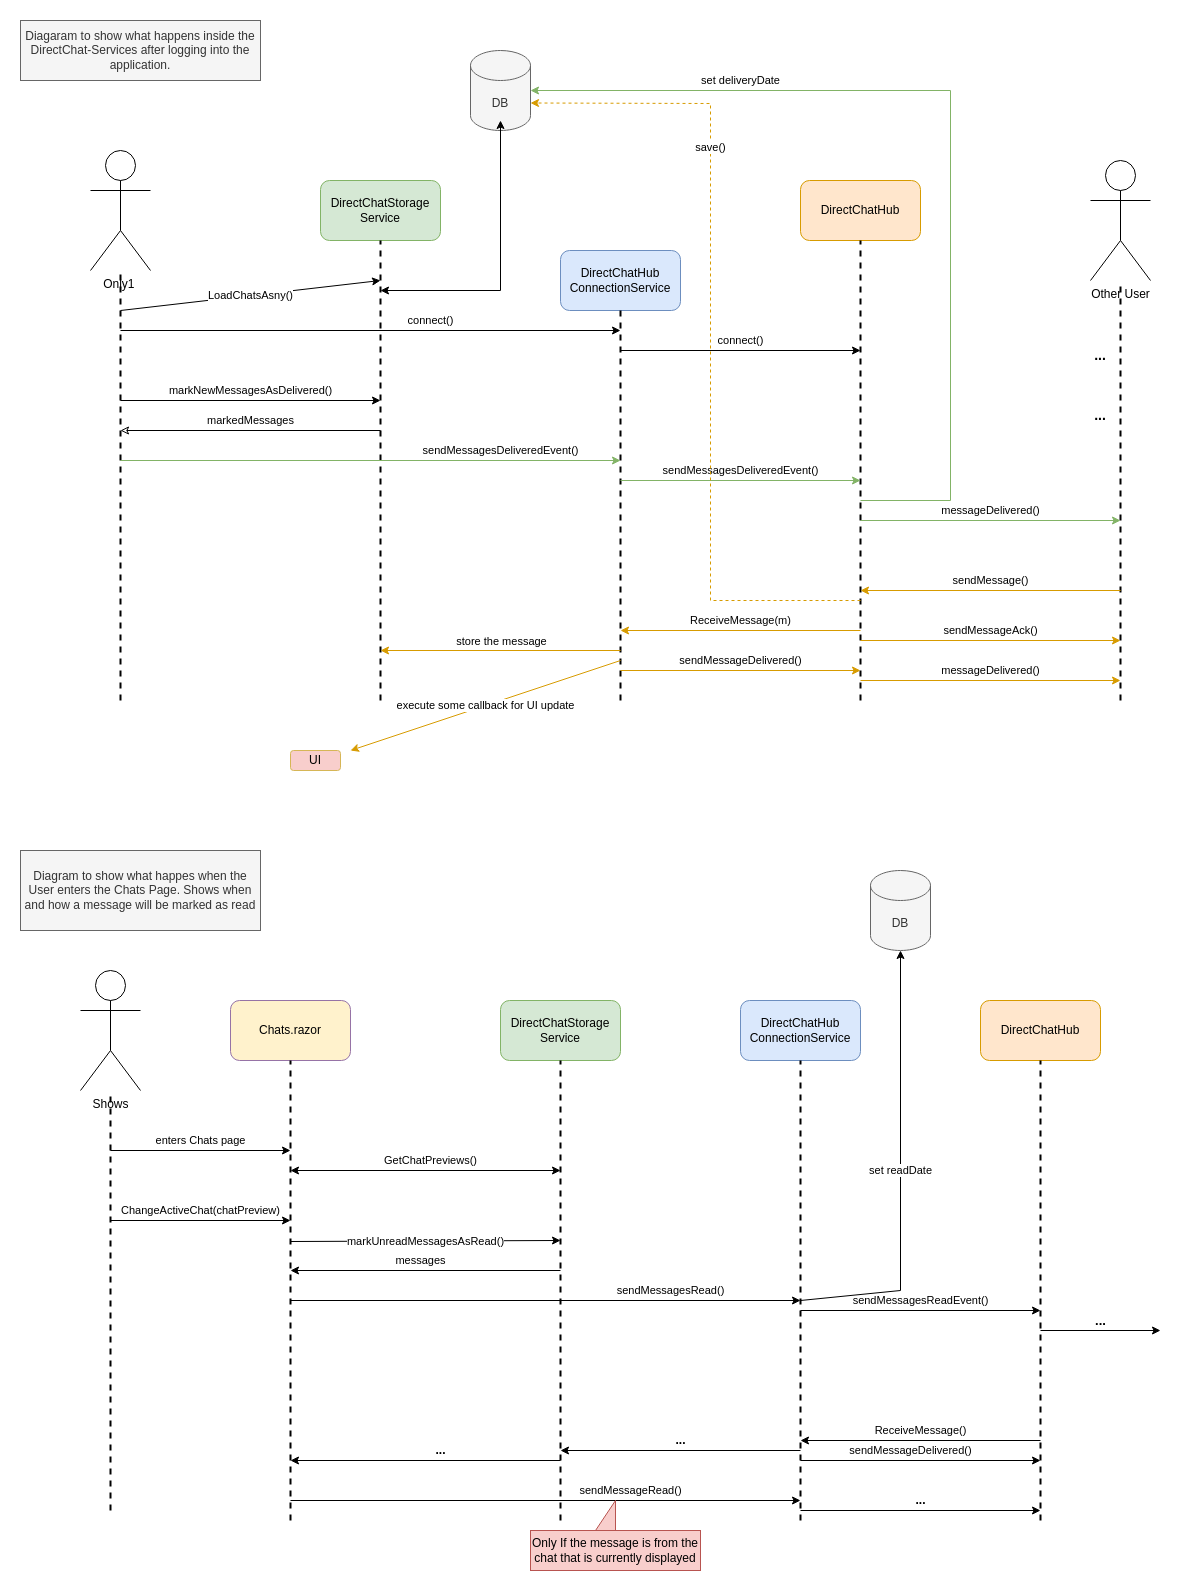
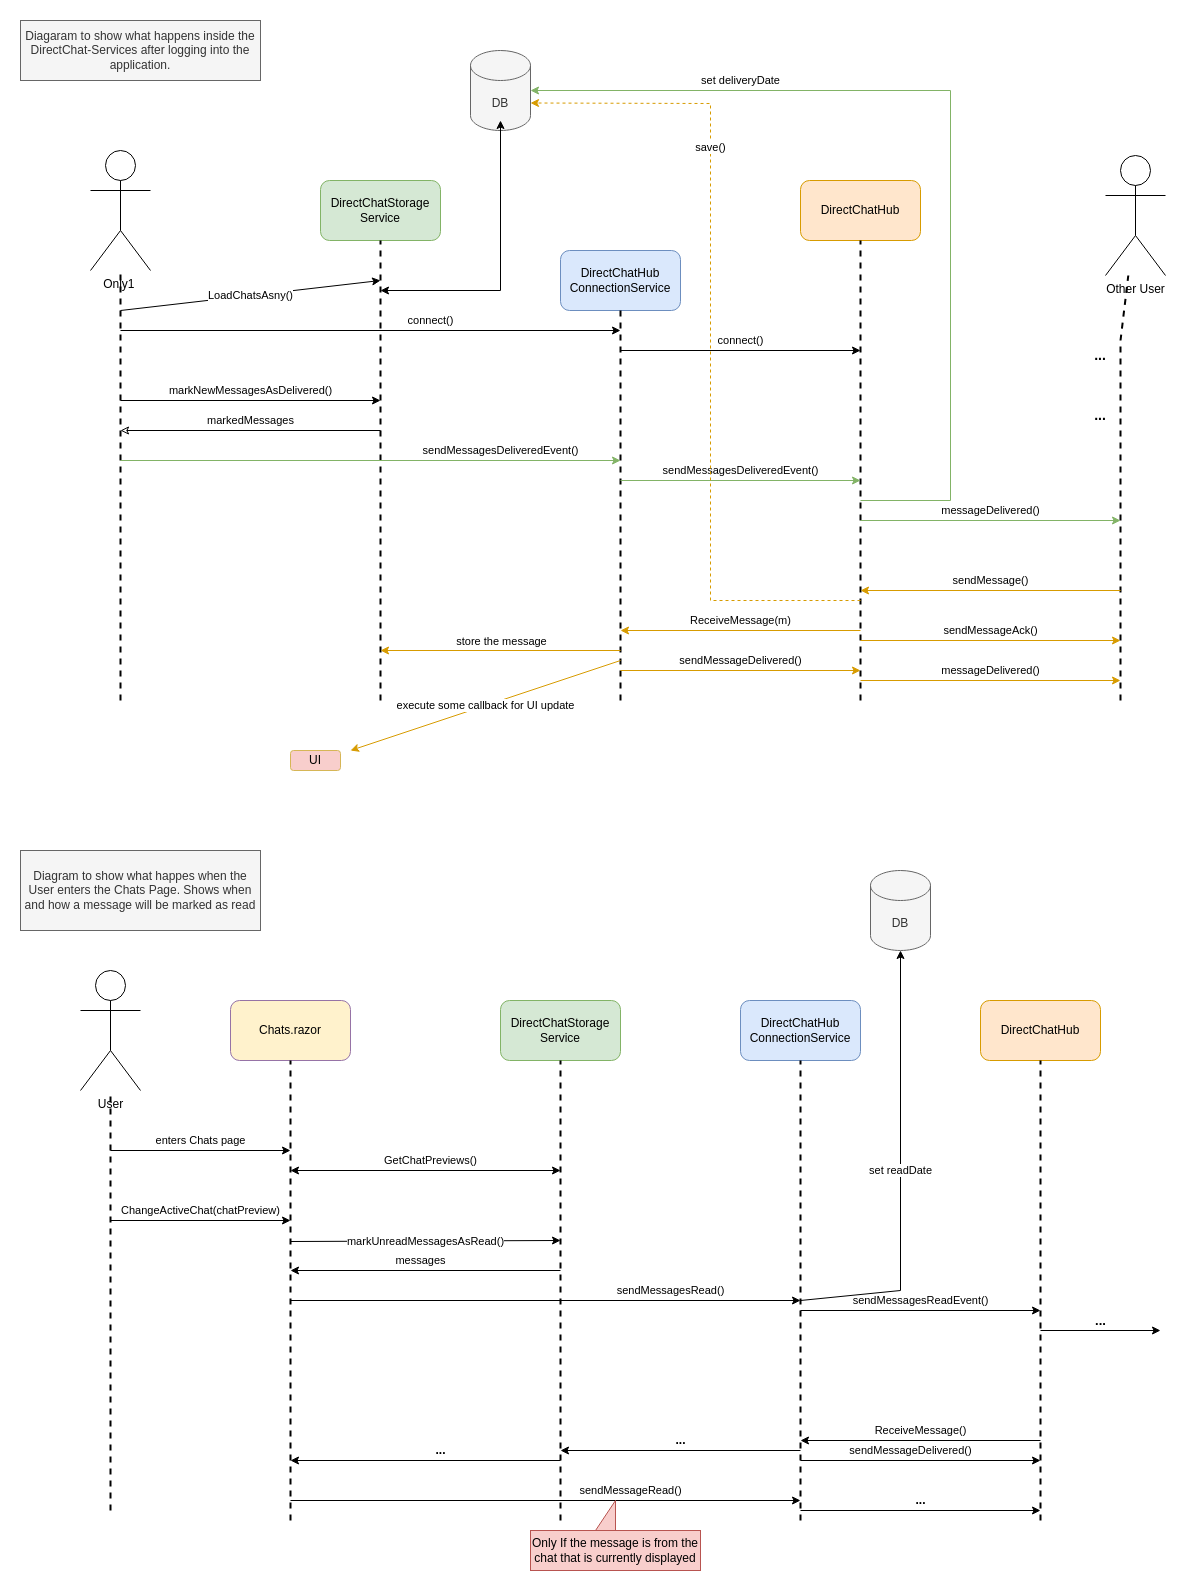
  <mxCell id="0" />
  <mxCell id="1" parent="0" />
  <mxCell id="2" value="DirectChatHub" style="rounded=1;whiteSpace=wrap;html=1;fillColor=#ffe6cc;strokeColor=#d79b00;" vertex="1" parent="1"><mxGeometry x="800" y="180" width="120" height="60" as="geometry" /></mxCell>
  <mxCell id="3" value="DirectChatHub&lt;div&gt;ConnectionService&lt;/div&gt;" style="rounded=1;whiteSpace=wrap;html=1;fillColor=#dae8fc;strokeColor=#6c8ebf;" vertex="1" parent="1"><mxGeometry x="560" y="250" width="120" height="60" as="geometry" /></mxCell>
  <mxCell id="4" value="" style="endArrow=none;html=1;rounded=0;entryX=0.5;entryY=1;entryDx=0;entryDy=0;dashed=1;strokeWidth=2;" edge="1" parent="1" target="3"><mxGeometry width="50" height="50" relative="1" as="geometry"><mxPoint x="620" y="700" as="sourcePoint" /><mxPoint x="960" y="330" as="targetPoint" /></mxGeometry></mxCell>
  <mxCell id="5" value="" style="endArrow=none;html=1;rounded=0;entryX=0.5;entryY=1;entryDx=0;entryDy=0;dashed=1;strokeWidth=2;" edge="1" parent="1" target="2"><mxGeometry width="50" height="50" relative="1" as="geometry"><mxPoint x="860" y="700" as="sourcePoint" /><mxPoint x="900" y="340" as="targetPoint" /></mxGeometry></mxCell>
  <mxCell id="6" value="DirectChatStorage&lt;div&gt;Service&lt;/div&gt;" style="rounded=1;whiteSpace=wrap;html=1;fillColor=#d5e8d4;strokeColor=#82b366;" vertex="1" parent="1"><mxGeometry x="320" y="180" width="120" height="60" as="geometry" /></mxCell>
  <mxCell id="7" value="" style="endArrow=none;html=1;rounded=0;entryX=0.5;entryY=1;entryDx=0;entryDy=0;dashed=1;strokeWidth=2;" edge="1" parent="1" target="6"><mxGeometry width="50" height="50" relative="1" as="geometry"><mxPoint x="380" y="700" as="sourcePoint" /><mxPoint x="330" y="450" as="targetPoint" /></mxGeometry></mxCell>
  <mxCell id="8" value="Only1&amp;nbsp;" style="shape=umlActor;verticalLabelPosition=bottom;verticalAlign=top;html=1;outlineConnect=0;" vertex="1" parent="1"><mxGeometry x="90" y="150" width="60" height="120" as="geometry" /></mxCell>
  <mxCell id="9" value="DB" style="shape=cylinder3;whiteSpace=wrap;html=1;boundedLbl=1;backgroundOutline=1;size=15;fillColor=#f5f5f5;fontColor=#333333;strokeColor=#666666;" vertex="1" parent="1"><mxGeometry x="470" y="50" width="60" height="80" as="geometry" /></mxCell>
  <mxCell id="10" value="" style="endArrow=classic;startArrow=classic;html=1;rounded=0;entryX=0.5;entryY=1;entryDx=0;entryDy=0;entryPerimeter=0;" edge="1" parent="1"><mxGeometry width="50" height="50" relative="1" as="geometry"><mxPoint x="380" y="290" as="sourcePoint" /><mxPoint x="500" y="120" as="targetPoint" /><Array as="points"><mxPoint x="500" y="290" /></Array></mxGeometry></mxCell>
  <mxCell id="11" value="LoadChatsAsny()" style="endArrow=classic;html=1;rounded=0;" edge="1" parent="1"><mxGeometry width="50" height="50" relative="1" as="geometry"><mxPoint x="120" y="310" as="sourcePoint" /><mxPoint x="380" y="280" as="targetPoint" /></mxGeometry></mxCell>
  <mxCell id="12" value="" style="endArrow=none;html=1;rounded=0;dashed=1;strokeWidth=2;" edge="1" parent="1" target="8"><mxGeometry width="50" height="50" relative="1" as="geometry"><mxPoint x="120" y="700" as="sourcePoint" /><mxPoint x="130" y="374" as="targetPoint" /></mxGeometry></mxCell>
  <mxCell id="13" value="connect()" style="endArrow=classic;html=1;rounded=0;" edge="1" parent="1"><mxGeometry x="0.24" y="10" width="50" height="50" relative="1" as="geometry"><mxPoint x="120" y="330" as="sourcePoint" /><mxPoint x="620" y="330" as="targetPoint" /><mxPoint as="offset" /></mxGeometry></mxCell>
  <mxCell id="14" value="connect()" style="endArrow=classic;html=1;rounded=0;" edge="1" parent="1"><mxGeometry y="10" width="50" height="50" relative="1" as="geometry"><mxPoint x="620" y="350" as="sourcePoint" /><mxPoint x="860" y="350" as="targetPoint" /><mxPoint as="offset" /></mxGeometry></mxCell>
  <mxCell id="15" value="markNewMessagesAsDelivered()" style="endArrow=classic;html=1;rounded=0;" edge="1" parent="1"><mxGeometry y="10" width="50" height="50" relative="1" as="geometry"><mxPoint x="120" y="400" as="sourcePoint" /><mxPoint x="380" y="400" as="targetPoint" /><mxPoint as="offset" /></mxGeometry></mxCell>
  <mxCell id="16" value="markedMessages" style="endArrow=none;startArrow=classic;html=1;rounded=0;startFill=0;" edge="1" parent="1"><mxGeometry y="10" width="50" height="50" relative="1" as="geometry"><mxPoint x="120" y="430" as="sourcePoint" /><mxPoint x="380" y="430" as="targetPoint" /><mxPoint as="offset" /></mxGeometry></mxCell>
  <mxCell id="17" value="sendMessagesDeliveredEvent()" style="endArrow=classic;html=1;rounded=0;fillColor=#d5e8d4;strokeColor=#82b366;" edge="1" parent="1"><mxGeometry x="0.52" y="10" width="50" height="50" relative="1" as="geometry"><mxPoint x="120" y="460" as="sourcePoint" /><mxPoint x="620" y="460" as="targetPoint" /><mxPoint as="offset" /></mxGeometry></mxCell>
  <mxCell id="18" value="sendMessagesDeliveredEvent()" style="endArrow=classic;html=1;rounded=0;fillColor=#d5e8d4;strokeColor=#82b366;" edge="1" parent="1"><mxGeometry y="10" width="50" height="50" relative="1" as="geometry"><mxPoint x="620" y="480" as="sourcePoint" /><mxPoint x="860" y="480" as="targetPoint" /><mxPoint as="offset" /></mxGeometry></mxCell>
- <mxCell id="19" value="Other User" style="shape=umlActor;verticalLabelPosition=bottom;verticalAlign=top;html=1;outlineConnect=0;" vertex="1" parent="1"><mxGeometry x="1090" y="160" width="60" height="120" as="geometry" /></mxCell>
+ <mxCell id="19" value="Other User" style="shape=umlActor;verticalLabelPosition=bottom;verticalAlign=top;html=1;outlineConnect=0;" vertex="1" parent="1"><mxGeometry x="1105" y="155" width="60" height="120" as="geometry" /></mxCell>
  <mxCell id="20" value="set deliveryDate" style="endArrow=classic;html=1;rounded=0;entryX=1;entryY=0.5;entryDx=0;entryDy=0;entryPerimeter=0;fillColor=#d5e8d4;strokeColor=#82b366;" edge="1" parent="1" target="9"><mxGeometry x="0.543" y="-10" width="50" height="50" relative="1" as="geometry"><mxPoint x="860" y="500" as="sourcePoint" /><mxPoint x="580" y="440" as="targetPoint" /><Array as="points"><mxPoint x="950" y="500" /><mxPoint x="950" y="90" /></Array><mxPoint as="offset" /></mxGeometry></mxCell>
  <mxCell id="21" value="" style="endArrow=none;dashed=1;html=1;rounded=0;strokeWidth=2;" edge="1" parent="1" target="19"><mxGeometry width="50" height="50" relative="1" as="geometry"><mxPoint x="1120" y="700" as="sourcePoint" /><mxPoint x="580" y="410" as="targetPoint" /><Array as="points"><mxPoint x="1120" y="340" /></Array></mxGeometry></mxCell>
  <mxCell id="22" value="messageDelivered()" style="endArrow=classic;html=1;rounded=0;fillColor=#d5e8d4;strokeColor=#82b366;" edge="1" parent="1"><mxGeometry y="10" width="50" height="50" relative="1" as="geometry"><mxPoint x="860" y="520" as="sourcePoint" /><mxPoint x="1120" y="520" as="targetPoint" /><mxPoint as="offset" /></mxGeometry></mxCell>
  <mxCell id="23" value="DirectChatHub" style="rounded=1;whiteSpace=wrap;html=1;fillColor=#ffe6cc;strokeColor=#d79b00;" vertex="1" parent="1"><mxGeometry x="980" y="1000" width="120" height="60" as="geometry" /></mxCell>
  <mxCell id="24" value="DirectChatHub&lt;div&gt;ConnectionService&lt;/div&gt;" style="rounded=1;whiteSpace=wrap;html=1;fillColor=#dae8fc;strokeColor=#6c8ebf;" vertex="1" parent="1"><mxGeometry x="740" y="1000" width="120" height="60" as="geometry" /></mxCell>
  <mxCell id="25" value="" style="endArrow=none;html=1;rounded=0;entryX=0.5;entryY=1;entryDx=0;entryDy=0;dashed=1;strokeWidth=2;" edge="1" parent="1" target="24"><mxGeometry width="50" height="50" relative="1" as="geometry"><mxPoint x="800" y="1520" as="sourcePoint" /><mxPoint x="1140" y="1150" as="targetPoint" /></mxGeometry></mxCell>
  <mxCell id="26" value="" style="endArrow=none;html=1;rounded=0;entryX=0.5;entryY=1;entryDx=0;entryDy=0;dashed=1;strokeWidth=2;" edge="1" parent="1" target="23"><mxGeometry width="50" height="50" relative="1" as="geometry"><mxPoint x="1040" y="1520" as="sourcePoint" /><mxPoint x="1080" y="1160" as="targetPoint" /></mxGeometry></mxCell>
  <mxCell id="27" value="DirectChatStorage&lt;div&gt;Service&lt;/div&gt;" style="rounded=1;whiteSpace=wrap;html=1;fillColor=#d5e8d4;strokeColor=#82b366;" vertex="1" parent="1"><mxGeometry x="500" y="1000" width="120" height="60" as="geometry" /></mxCell>
  <mxCell id="28" value="" style="endArrow=none;html=1;rounded=0;entryX=0.5;entryY=1;entryDx=0;entryDy=0;dashed=1;strokeWidth=2;" edge="1" parent="1" target="27"><mxGeometry width="50" height="50" relative="1" as="geometry"><mxPoint x="560" y="1520" as="sourcePoint" /><mxPoint x="510" y="1270" as="targetPoint" /></mxGeometry></mxCell>
- <mxCell id="29" value="Shows" style="shape=umlActor;verticalLabelPosition=bottom;verticalAlign=top;html=1;outlineConnect=0;" vertex="1" parent="1"><mxGeometry x="80" y="970" width="60" height="120" as="geometry" /></mxCell>
+ <mxCell id="29" value="User" style="shape=umlActor;verticalLabelPosition=bottom;verticalAlign=top;html=1;outlineConnect=0;" vertex="1" parent="1"><mxGeometry x="80" y="970" width="60" height="120" as="geometry" /></mxCell>
  <mxCell id="30" value="DB" style="shape=cylinder3;whiteSpace=wrap;html=1;boundedLbl=1;backgroundOutline=1;size=15;fillColor=#f5f5f5;fontColor=#333333;strokeColor=#666666;" vertex="1" parent="1"><mxGeometry x="870" y="870" width="60" height="80" as="geometry" /></mxCell>
  <mxCell id="31" value="" style="endArrow=none;html=1;rounded=0;dashed=1;strokeWidth=2;" edge="1" parent="1" target="29"><mxGeometry width="50" height="50" relative="1" as="geometry"><mxPoint x="110" y="1510" as="sourcePoint" /><mxPoint x="120" y="1184" as="targetPoint" /></mxGeometry></mxCell>
  <mxCell id="32" value="ReceiveMessage(m)" style="endArrow=classic;html=1;rounded=0;fillColor=#ffe6cc;strokeColor=#d79b00;" edge="1" parent="1"><mxGeometry y="-10" width="50" height="50" relative="1" as="geometry"><mxPoint x="860" y="630" as="sourcePoint" /><mxPoint x="620" y="630" as="targetPoint" /><mxPoint as="offset" /></mxGeometry></mxCell>
  <mxCell id="33" value="sendMessageDelivered()" style="endArrow=classic;html=1;rounded=0;fillColor=#ffe6cc;strokeColor=#d79b00;" edge="1" parent="1"><mxGeometry y="10" width="50" height="50" relative="1" as="geometry"><mxPoint x="620" y="670" as="sourcePoint" /><mxPoint x="860" y="670" as="targetPoint" /><mxPoint as="offset" /></mxGeometry></mxCell>
  <mxCell id="34" value="messageDelivered()" style="endArrow=classic;html=1;rounded=0;fillColor=#ffe6cc;strokeColor=#d79b00;" edge="1" parent="1"><mxGeometry y="10" width="50" height="50" relative="1" as="geometry"><mxPoint x="860" y="680" as="sourcePoint" /><mxPoint x="1120" y="680" as="targetPoint" /><mxPoint as="offset" /></mxGeometry></mxCell>
  <mxCell id="35" value="" style="endArrow=classic;html=1;rounded=0;fillColor=#ffe6cc;strokeColor=#d79b00;" edge="1" parent="1"><mxGeometry width="50" height="50" relative="1" as="geometry"><mxPoint x="620" y="650" as="sourcePoint" /><mxPoint x="380" y="650" as="targetPoint" /></mxGeometry></mxCell>
  <mxCell id="36" value="store the message" style="edgeLabel;html=1;align=center;verticalAlign=middle;resizable=0;points=[];" vertex="1" connectable="0" parent="35"><mxGeometry x="0.125" y="-3" relative="1" as="geometry"><mxPoint x="15" y="-7" as="offset" /></mxGeometry></mxCell>
  <mxCell id="37" value="execute some callback for UI update" style="endArrow=classic;html=1;rounded=0;fillColor=#ffe6cc;strokeColor=#d79b00;" edge="1" parent="1"><mxGeometry width="50" height="50" relative="1" as="geometry"><mxPoint x="620" y="660" as="sourcePoint" /><mxPoint x="350" y="750" as="targetPoint" /></mxGeometry></mxCell>
  <mxCell id="38" value="UI" style="rounded=1;whiteSpace=wrap;html=1;fillColor=#f8cecc;strokeColor=#d6b656;" vertex="1" parent="1"><mxGeometry x="290" y="750" width="50" height="20" as="geometry" /></mxCell>
  <mxCell id="39" value="Diagaram to show what happens inside the DirectChat-Services after logging into the application." style="text;html=1;align=center;verticalAlign=middle;whiteSpace=wrap;rounded=0;fillColor=#f5f5f5;strokeColor=#666666;fontColor=#333333;" vertex="1" parent="1"><mxGeometry x="20" y="20" width="240" height="60" as="geometry" /></mxCell>
  <mxCell id="40" value="sendMessage()" style="endArrow=classic;html=1;rounded=0;fillColor=#ffe6cc;strokeColor=#d79b00;" edge="1" parent="1"><mxGeometry y="-10" width="50" height="50" relative="1" as="geometry"><mxPoint x="1120" y="590" as="sourcePoint" /><mxPoint x="860" y="590" as="targetPoint" /><mxPoint as="offset" /></mxGeometry></mxCell>
  <mxCell id="41" value="save()" style="endArrow=classic;html=1;rounded=0;entryX=1;entryY=0;entryDx=0;entryDy=52.5;entryPerimeter=0;dashed=1;fillColor=#ffe6cc;strokeColor=#d79b00;" edge="1" parent="1" target="9"><mxGeometry x="0.458" width="50" height="50" relative="1" as="geometry"><mxPoint x="860" y="600" as="sourcePoint" /><mxPoint x="630" y="340" as="targetPoint" /><Array as="points"><mxPoint x="710" y="600" /><mxPoint x="710" y="103" /></Array><mxPoint as="offset" /></mxGeometry></mxCell>
  <mxCell id="42" value="sendMessageAck()" style="endArrow=classic;html=1;rounded=0;fillColor=#ffe6cc;strokeColor=#d79b00;" edge="1" parent="1"><mxGeometry y="10" width="50" height="50" relative="1" as="geometry"><mxPoint x="860" y="640" as="sourcePoint" /><mxPoint x="1120" y="640" as="targetPoint" /><mxPoint as="offset" /></mxGeometry></mxCell>
  <mxCell id="43" value="..." style="text;html=1;align=center;verticalAlign=middle;whiteSpace=wrap;rounded=0;strokeWidth=2;fontSize=14;fontStyle=1" vertex="1" parent="1"><mxGeometry x="1070" y="340" width="60" height="30" as="geometry" /></mxCell>
  <mxCell id="44" value="..." style="text;html=1;align=center;verticalAlign=middle;whiteSpace=wrap;rounded=0;fontSize=14;fontStyle=1" vertex="1" parent="1"><mxGeometry x="1070" y="400" width="60" height="30" as="geometry" /></mxCell>
  <mxCell id="45" value="Chats.razor" style="rounded=1;whiteSpace=wrap;html=1;fillColor=#fff2cc;strokeColor=#9673a6;" vertex="1" parent="1"><mxGeometry x="230" y="1000" width="120" height="60" as="geometry" /></mxCell>
  <mxCell id="46" value="" style="endArrow=none;dashed=1;html=1;strokeWidth=2;rounded=0;entryX=0.5;entryY=1;entryDx=0;entryDy=0;" edge="1" parent="1" target="45"><mxGeometry width="50" height="50" relative="1" as="geometry"><mxPoint x="290" y="1520" as="sourcePoint" /><mxPoint x="630" y="1180" as="targetPoint" /></mxGeometry></mxCell>
  <mxCell id="47" value="enters Chats page" style="endArrow=classic;html=1;rounded=0;" edge="1" parent="1"><mxGeometry y="10" width="50" height="50" relative="1" as="geometry"><mxPoint x="110" y="1150" as="sourcePoint" /><mxPoint x="290" y="1150" as="targetPoint" /><mxPoint as="offset" /></mxGeometry></mxCell>
  <mxCell id="48" value="GetChatPreviews()" style="endArrow=classic;startArrow=classic;html=1;rounded=0;" edge="1" parent="1"><mxGeometry x="0.037" y="10" width="50" height="50" relative="1" as="geometry"><mxPoint x="290" y="1170" as="sourcePoint" /><mxPoint x="560" y="1170" as="targetPoint" /><mxPoint as="offset" /></mxGeometry></mxCell>
  <mxCell id="49" value="ChangeActiveChat(chatPreview)" style="endArrow=classic;html=1;rounded=0;" edge="1" parent="1"><mxGeometry y="10" width="50" height="50" relative="1" as="geometry"><mxPoint x="110" y="1220" as="sourcePoint" /><mxPoint x="290" y="1220" as="targetPoint" /><mxPoint as="offset" /></mxGeometry></mxCell>
  <mxCell id="50" value="messages" style="endArrow=classic;html=1;rounded=0;" edge="1" parent="1"><mxGeometry x="0.037" y="-10" width="50" height="50" relative="1" as="geometry"><mxPoint x="560" y="1270" as="sourcePoint" /><mxPoint x="290" y="1270" as="targetPoint" /><mxPoint as="offset" /></mxGeometry></mxCell>
  <mxCell id="51" value="markUnreadMessagesAsRead()" style="endArrow=classic;html=1;rounded=0;" edge="1" parent="1"><mxGeometry width="50" height="50" relative="1" as="geometry"><mxPoint x="290" y="1241" as="sourcePoint" /><mxPoint x="560" y="1240" as="targetPoint" /></mxGeometry></mxCell>
  <mxCell id="52" value="sendMessagesRead()" style="endArrow=classic;html=1;rounded=0;" edge="1" parent="1"><mxGeometry x="0.49" y="10" width="50" height="50" relative="1" as="geometry"><mxPoint x="290" y="1300" as="sourcePoint" /><mxPoint x="800" y="1300" as="targetPoint" /><mxPoint as="offset" /></mxGeometry></mxCell>
  <mxCell id="53" value="sendMessagesReadEvent()" style="endArrow=classic;html=1;rounded=0;" edge="1" parent="1"><mxGeometry y="10" width="50" height="50" relative="1" as="geometry"><mxPoint x="800" y="1310" as="sourcePoint" /><mxPoint x="1040" y="1310" as="targetPoint" /><mxPoint as="offset" /></mxGeometry></mxCell>
  <mxCell id="54" value="..." style="endArrow=classic;html=1;rounded=0;fontSize=13;fontStyle=1" edge="1" parent="1"><mxGeometry y="10" width="50" height="50" relative="1" as="geometry"><mxPoint x="1040" y="1330" as="sourcePoint" /><mxPoint x="1160" y="1330" as="targetPoint" /><mxPoint as="offset" /></mxGeometry></mxCell>
  <mxCell id="55" value="set readDate" style="endArrow=classic;html=1;rounded=0;entryX=0.5;entryY=1;entryDx=0;entryDy=0;entryPerimeter=0;" edge="1" parent="1" target="30"><mxGeometry width="50" height="50" relative="1" as="geometry"><mxPoint x="800" y="1300" as="sourcePoint" /><mxPoint x="630" y="1180" as="targetPoint" /><Array as="points"><mxPoint x="900" y="1290" /></Array></mxGeometry></mxCell>
  <mxCell id="56" value="ReceiveMessage()" style="endArrow=classic;html=1;rounded=0;" edge="1" parent="1"><mxGeometry y="-10" width="50" height="50" relative="1" as="geometry"><mxPoint x="1040" y="1440" as="sourcePoint" /><mxPoint x="800" y="1440" as="targetPoint" /><mxPoint as="offset" /></mxGeometry></mxCell>
  <mxCell id="57" value="..." style="endArrow=classic;html=1;rounded=0;fontSize=12;fontStyle=1" edge="1" parent="1"><mxGeometry y="-10" width="50" height="50" relative="1" as="geometry"><mxPoint x="800" y="1450" as="sourcePoint" /><mxPoint x="560" y="1450" as="targetPoint" /><mxPoint as="offset" /></mxGeometry></mxCell>
  <mxCell id="58" value="..." style="endArrow=classic;html=1;rounded=0;fontSize=12;fontStyle=1" edge="1" parent="1"><mxGeometry x="-0.111" y="-10" width="50" height="50" relative="1" as="geometry"><mxPoint x="560" y="1460" as="sourcePoint" /><mxPoint x="290" y="1460" as="targetPoint" /><mxPoint as="offset" /></mxGeometry></mxCell>
  <mxCell id="59" value="sendMessageDelivered()" style="endArrow=classic;html=1;rounded=0;" edge="1" parent="1"><mxGeometry x="-0.083" y="10" width="50" height="50" relative="1" as="geometry"><mxPoint x="800" y="1460" as="sourcePoint" /><mxPoint x="1040" y="1460" as="targetPoint" /><mxPoint as="offset" /></mxGeometry></mxCell>
  <mxCell id="60" value="sendMessageRead()" style="endArrow=classic;html=1;rounded=0;" edge="1" parent="1"><mxGeometry x="0.333" y="10" width="50" height="50" relative="1" as="geometry"><mxPoint x="290" y="1500" as="sourcePoint" /><mxPoint x="800" y="1500" as="targetPoint" /><mxPoint as="offset" /></mxGeometry></mxCell>
  <mxCell id="61" value="..." style="endArrow=classic;html=1;rounded=0;fontStyle=1;fontSize=12;" edge="1" parent="1"><mxGeometry y="10" width="50" height="50" relative="1" as="geometry"><mxPoint x="800" y="1510" as="sourcePoint" /><mxPoint x="1040" y="1510" as="targetPoint" /><mxPoint as="offset" /></mxGeometry></mxCell>
  <mxCell id="62" value="" style="shape=callout;whiteSpace=wrap;html=1;perimeter=calloutPerimeter;rotation=-180;fillColor=#f8cecc;strokeColor=#b85450;" vertex="1" parent="1"><mxGeometry x="530" y="1500" width="170" height="70" as="geometry" /></mxCell>
  <mxCell id="63" value="Only If the message is from the chat that is currently displayed" style="text;html=1;align=center;verticalAlign=middle;whiteSpace=wrap;rounded=0;fillColor=#f8cecc;strokeColor=#b85450;" vertex="1" parent="1"><mxGeometry x="530" y="1530" width="170" height="40" as="geometry" /></mxCell>
  <mxCell id="64" value="Diagram to show what happes when the User enters the Chats Page. Shows when and how a message will be marked as read" style="text;html=1;align=center;verticalAlign=middle;whiteSpace=wrap;rounded=0;fillColor=#f5f5f5;fontColor=#333333;strokeColor=#666666;" vertex="1" parent="1"><mxGeometry x="20" y="850" width="240" height="80" as="geometry" /></mxCell>
